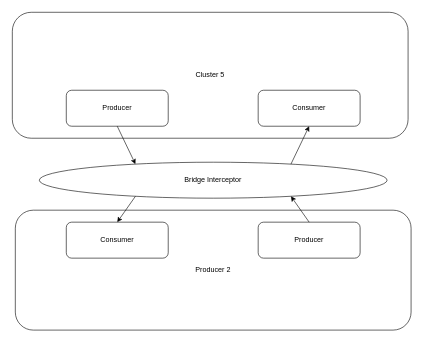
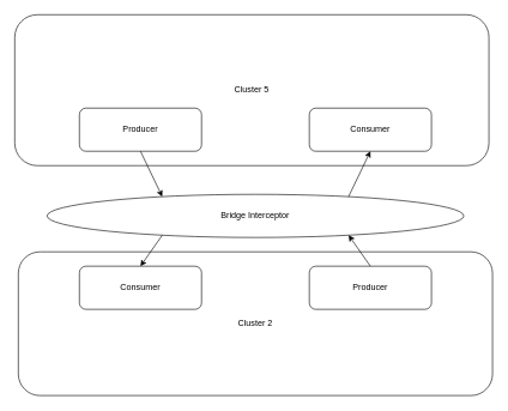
  <mxCell id="0" />
  <mxCell id="1" parent="0" />
  <mxCell id="2" value="Cluster 5" style="rounded=1;whiteSpace=wrap;html=1;" parent="1" vertex="1"><mxGeometry x="20" y="20" width="660" height="210" as="geometry" /></mxCell>
- <mxCell id="3" value="Producer 2" style="rounded=1;whiteSpace=wrap;html=1;" parent="1" vertex="1"><mxGeometry x="25" y="350" width="660" height="200" as="geometry" /></mxCell>
+ <mxCell id="3" value="Cluster 2" style="rounded=1;whiteSpace=wrap;html=1;" parent="1" vertex="1"><mxGeometry x="25" y="350" width="660" height="200" as="geometry" /></mxCell>
  <mxCell id="4" value="Producer" style="rounded=1;whiteSpace=wrap;html=1;" parent="1" vertex="1"><mxGeometry x="110" y="150" width="170" height="60" as="geometry" /></mxCell>
  <mxCell id="5" value="Consumer" style="rounded=1;whiteSpace=wrap;html=1;" parent="1" vertex="1"><mxGeometry x="430" y="150" width="170" height="60" as="geometry" /></mxCell>
  <mxCell id="6" value="Consumer" style="rounded=1;whiteSpace=wrap;html=1;" parent="1" vertex="1"><mxGeometry x="110" y="370" width="170" height="60" as="geometry" /></mxCell>
  <mxCell id="7" value="Producer" style="rounded=1;whiteSpace=wrap;html=1;" parent="1" vertex="1"><mxGeometry x="430" y="370" width="170" height="60" as="geometry" /></mxCell>
  <mxCell id="8" value="&lt;div&gt;Bridge Interceptor&lt;/div&gt;" style="ellipse;whiteSpace=wrap;html=1;" parent="1" vertex="1"><mxGeometry x="65" y="270" width="580" height="60" as="geometry" /></mxCell>
  <mxCell id="9" value="" style="endArrow=classic;html=1;rounded=0;exitX=0.5;exitY=1;exitDx=0;exitDy=0;entryX=0.25;entryY=0;entryDx=0;entryDy=0;" parent="1" source="4" target="8" edge="1"><mxGeometry width="50" height="50" relative="1" as="geometry"><mxPoint x="330" y="330" as="sourcePoint" /><mxPoint x="380" y="280" as="targetPoint" /></mxGeometry></mxCell>
  <mxCell id="10" value="" style="endArrow=classic;html=1;rounded=0;exitX=0.25;exitY=1;exitDx=0;exitDy=0;entryX=0.5;entryY=0;entryDx=0;entryDy=0;" parent="1" source="8" target="6" edge="1"><mxGeometry width="50" height="50" relative="1" as="geometry"><mxPoint x="330" y="330" as="sourcePoint" /><mxPoint x="380" y="280" as="targetPoint" /></mxGeometry></mxCell>
  <mxCell id="11" value="" style="endArrow=classic;html=1;rounded=0;entryX=0.75;entryY=1;entryDx=0;entryDy=0;exitX=0.5;exitY=0;exitDx=0;exitDy=0;" parent="1" source="7" target="8" edge="1"><mxGeometry width="50" height="50" relative="1" as="geometry"><mxPoint x="330" y="330" as="sourcePoint" /><mxPoint x="380" y="280" as="targetPoint" /></mxGeometry></mxCell>
  <mxCell id="12" value="" style="endArrow=classic;html=1;rounded=0;entryX=0.5;entryY=1;entryDx=0;entryDy=0;exitX=0.75;exitY=0;exitDx=0;exitDy=0;" parent="1" source="8" target="5" edge="1"><mxGeometry width="50" height="50" relative="1" as="geometry"><mxPoint x="330" y="330" as="sourcePoint" /><mxPoint x="380" y="280" as="targetPoint" /></mxGeometry></mxCell>
